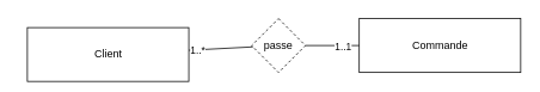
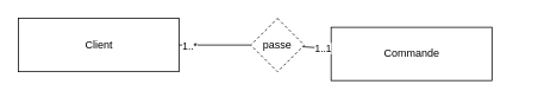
  <mxCell id="0" />
  <mxCell id="1" parent="0" />
- <mxCell id="2" value="Client" style="text;html=1;align=center;verticalAlign=middle;dashed=0;fillColor=#ffffff;strokeColor=#000000;" vertex="1" parent="1"><mxGeometry x="30" y="30" width="180" height="60" as="geometry" /></mxCell>
- <mxCell id="3" value="Commande" style="text;html=1;align=center;verticalAlign=middle;dashed=0;fillColor=#ffffff;strokeColor=#000000;" vertex="1" parent="1"><mxGeometry x="400" y="20" width="180" height="60" as="geometry" /></mxCell>
+ <mxCell id="2" value="Client" style="text;html=1;align=center;verticalAlign=middle;dashed=0;fillColor=#ffffff;strokeColor=#000000;" vertex="1" parent="1"><mxGeometry x="20" y="20" width="180" height="60" as="geometry" /></mxCell>
+ <mxCell id="3" value="Commande" style="text;html=1;align=center;verticalAlign=middle;dashed=0;fillColor=#ffffff;strokeColor=#000000;" vertex="1" parent="1"><mxGeometry x="370" y="30" width="180" height="60" as="geometry" /></mxCell>
  <mxCell id="4" value="passe" style="rhombus;aspect=fixed;dashed=1;" vertex="1" parent="1"><mxGeometry x="280" y="20" width="60" height="60" as="geometry" /></mxCell>
  <mxCell id="5" value="" style="endArrow=none;html=1;rounded=0;align=center;verticalAlign=bottom;labelBackgroundColor=none;" edge="1" target="4" parent="1" source="2"><mxGeometry relative="1" as="geometry"><mxPoint x="220" y="50" as="sourcePoint" /></mxGeometry></mxCell>
  <mxCell id="6" value="1..*" style="edgeLabel;html=1;align=center;verticalAlign=middle;resizable=0;points=[];" vertex="1" connectable="0" parent="5"><mxGeometry x="-0.73" relative="1" as="geometry"><mxPoint as="offset" /></mxGeometry></mxCell>
  <mxCell id="7" value="" style="endArrow=none;html=1;rounded=0;align=center;verticalAlign=bottom;labelBackgroundColor=none;" edge="1" source="4" parent="1" target="3"><mxGeometry relative="1" as="geometry"><mxPoint x="360" y="50" as="targetPoint" /></mxGeometry></mxCell>
  <mxCell id="8" value="1..1" style="edgeLabel;html=1;align=center;verticalAlign=middle;resizable=0;points=[];" vertex="1" connectable="0" parent="7"><mxGeometry x="0.36" relative="1" as="geometry"><mxPoint as="offset" /></mxGeometry></mxCell>
